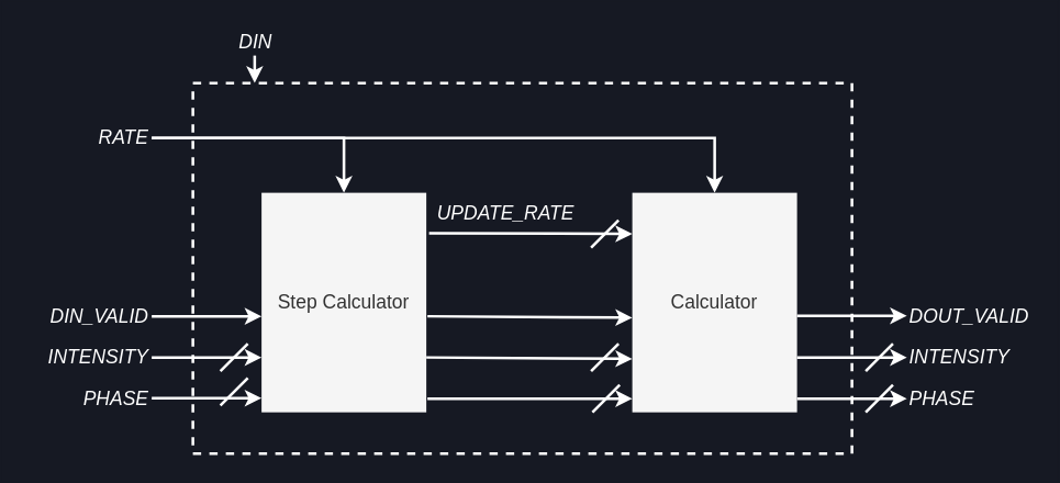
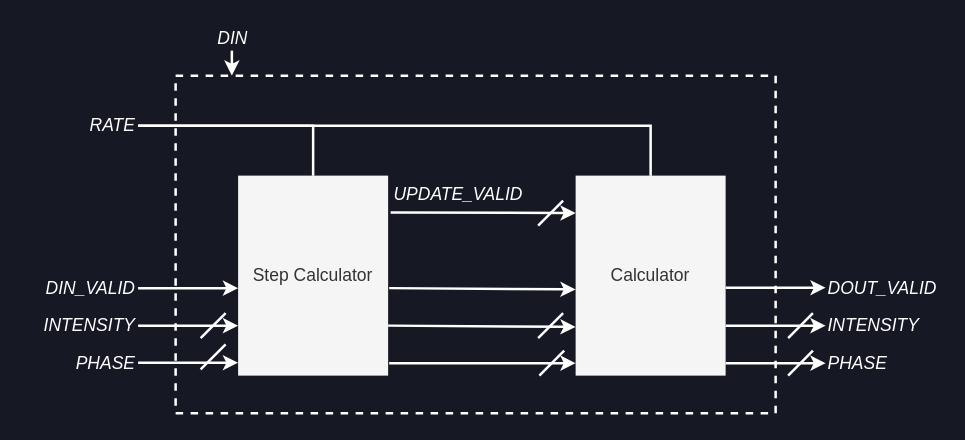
  <mxCell id="0" />
  <mxCell id="1" parent="0" />
  <mxCell id="2" value="" style="rounded=0;whiteSpace=wrap;html=1;labelBackgroundColor=none;fontSize=14;fontColor=#333333;strokeColor=#FFFFFF;strokeWidth=2;fillColor=none;dashed=1;" parent="1" vertex="1"><mxGeometry x="140" y="60" width="480" height="270" as="geometry" /></mxCell>
  <mxCell id="3" value="Step Calculator" style="rounded=0;whiteSpace=wrap;html=1;fontFamily=Helvetica;fontSize=14;fontColor=#333333;strokeColor=none;strokeWidth=3;fillColor=#f5f5f5;" parent="1" vertex="1"><mxGeometry x="190" y="140" width="120" height="160" as="geometry" /></mxCell>
  <mxCell id="4" value="Calculator" style="rounded=0;whiteSpace=wrap;html=1;fontFamily=Helvetica;fontSize=14;fontColor=#333333;strokeColor=none;strokeWidth=3;fillColor=#f5f5f5;" parent="1" vertex="1"><mxGeometry x="460" y="140" width="120" height="160" as="geometry" /></mxCell>
  <mxCell id="5" style="edgeStyle=none;rounded=0;html=1;exitX=1;exitY=0.5;exitDx=0;exitDy=0;entryX=0;entryY=0.5;entryDx=0;entryDy=0;fontColor=#333333;strokeColor=#FFFFFF;strokeWidth=2;" parent="1" edge="1"><mxGeometry relative="1" as="geometry"><mxPoint x="580" y="260" as="sourcePoint" /><mxPoint x="660" y="260" as="targetPoint" /></mxGeometry></mxCell>
  <mxCell id="6" value="&lt;i style=&quot;font-size: 14px;&quot;&gt;RATE&lt;/i&gt;" style="text;html=1;strokeColor=none;fillColor=none;align=right;verticalAlign=middle;whiteSpace=wrap;rounded=0;labelBackgroundColor=none;fontSize=14;fontColor=#FFFFFF;" parent="1" vertex="1"><mxGeometry x="20" y="80" width="90" height="40" as="geometry" /></mxCell>
  <mxCell id="7" value="&lt;i&gt;DIN_VALID&lt;/i&gt;" style="text;html=1;strokeColor=none;fillColor=none;align=right;verticalAlign=middle;whiteSpace=wrap;rounded=0;labelBackgroundColor=none;fontSize=14;fontColor=#FFFFFF;" parent="1" vertex="1"><mxGeometry x="20" y="210" width="90" height="40" as="geometry" /></mxCell>
  <mxCell id="8" value="&lt;i&gt;INTENSITY&lt;/i&gt;" style="text;html=1;strokeColor=none;fillColor=none;align=right;verticalAlign=middle;whiteSpace=wrap;rounded=0;labelBackgroundColor=none;fontSize=14;fontColor=#FFFFFF;" parent="1" vertex="1"><mxGeometry x="20" y="240" width="90" height="40" as="geometry" /></mxCell>
  <mxCell id="9" value="&lt;i&gt;PHASE&lt;/i&gt;" style="text;html=1;strokeColor=none;fillColor=none;align=right;verticalAlign=middle;whiteSpace=wrap;rounded=0;labelBackgroundColor=none;fontSize=14;fontColor=#FFFFFF;" parent="1" vertex="1"><mxGeometry x="20" y="270" width="90" height="40" as="geometry" /></mxCell>
  <mxCell id="10" style="edgeStyle=none;rounded=0;html=1;exitX=1;exitY=0.5;exitDx=0;exitDy=0;fontColor=#333333;strokeColor=#FFFFFF;strokeWidth=2;" parent="1" source="7" edge="1"><mxGeometry relative="1" as="geometry"><mxPoint x="130" y="230" as="sourcePoint" /><mxPoint x="190" y="230" as="targetPoint" /></mxGeometry></mxCell>
  <mxCell id="11" style="edgeStyle=none;rounded=0;html=1;exitX=1;exitY=0.5;exitDx=0;exitDy=0;fontColor=#333333;strokeColor=#FFFFFF;strokeWidth=2;" parent="1" edge="1"><mxGeometry relative="1" as="geometry"><mxPoint x="110" y="260" as="sourcePoint" /><mxPoint x="190" y="260" as="targetPoint" /></mxGeometry></mxCell>
  <mxCell id="12" style="edgeStyle=none;rounded=0;html=1;exitX=1;exitY=0.5;exitDx=0;exitDy=0;fontColor=#333333;strokeColor=#FFFFFF;strokeWidth=2;" parent="1" edge="1"><mxGeometry relative="1" as="geometry"><mxPoint x="110" y="289.66" as="sourcePoint" /><mxPoint x="190" y="289.66" as="targetPoint" /></mxGeometry></mxCell>
  <mxCell id="13" value="" style="endArrow=none;html=1;rounded=1;labelBackgroundColor=default;fontFamily=Helvetica;fontSize=14;fontColor=#000000;strokeColor=#FFFFFF;strokeWidth=2;shape=connector;fillColor=#f5f5f5;" parent="1" edge="1"><mxGeometry width="50" height="50" relative="1" as="geometry"><mxPoint x="160" y="270" as="sourcePoint" /><mxPoint x="180" y="250" as="targetPoint" /></mxGeometry></mxCell>
  <mxCell id="14" value="" style="endArrow=none;html=1;rounded=1;labelBackgroundColor=default;fontFamily=Helvetica;fontSize=14;fontColor=#000000;strokeColor=#FFFFFF;strokeWidth=2;shape=connector;fillColor=#f5f5f5;" parent="1" edge="1"><mxGeometry width="50" height="50" relative="1" as="geometry"><mxPoint x="160" y="295" as="sourcePoint" /><mxPoint x="180" y="275" as="targetPoint" /></mxGeometry></mxCell>
- <mxCell id="15" style="edgeStyle=none;rounded=0;html=1;exitX=1;exitY=0.5;exitDx=0;exitDy=0;fontColor=#333333;strokeColor=#FFFFFF;strokeWidth=2;entryX=0.5;entryY=0;entryDx=0;entryDy=0;" parent="1" source="6" target="3" edge="1"><mxGeometry relative="1" as="geometry"><mxPoint x="120" y="100" as="sourcePoint" /><mxPoint x="450" y="100" as="targetPoint" /><Array as="points"><mxPoint x="250" y="100" /></Array></mxGeometry></mxCell>
+ <mxCell id="15" style="edgeStyle=none;rounded=0;html=1;exitX=1;exitY=0.5;exitDx=0;exitDy=0;fontColor=#333333;strokeColor=#FFFFFF;strokeWidth=2;entryX=0.5;entryY=0;entryDx=0;entryDy=0;endArrow=none;" parent="1" source="6" target="3" edge="1"><mxGeometry relative="1" as="geometry"><mxPoint x="120" y="100" as="sourcePoint" /><mxPoint x="450" y="100" as="targetPoint" /><Array as="points"><mxPoint x="250" y="100" /></Array></mxGeometry></mxCell>
  <mxCell id="16" value="&lt;i style=&quot;font-size: 14px;&quot;&gt;DIN&lt;/i&gt;" style="text;html=1;strokeColor=none;fillColor=none;align=right;verticalAlign=middle;whiteSpace=wrap;rounded=0;labelBackgroundColor=none;fontSize=14;fontColor=#FFFFFF;" parent="1" vertex="1"><mxGeometry x="170" y="20" width="30" height="20" as="geometry" /></mxCell>
  <mxCell id="17" style="edgeStyle=none;rounded=0;html=1;exitX=0.5;exitY=1;exitDx=0;exitDy=0;fontColor=#333333;strokeColor=#FFFFFF;strokeWidth=2;" parent="1" source="16" edge="1"><mxGeometry relative="1" as="geometry"><mxPoint x="100" y="170" as="sourcePoint" /><mxPoint x="185" y="60" as="targetPoint" /></mxGeometry></mxCell>
  <mxCell id="18" style="edgeStyle=none;rounded=0;html=1;exitX=1;exitY=0.5;exitDx=0;exitDy=0;fontColor=#333333;strokeColor=#FFFFFF;strokeWidth=2;" edge="1" parent="1"><mxGeometry relative="1" as="geometry"><mxPoint x="310.84" y="290" as="sourcePoint" /><mxPoint x="460" y="290" as="targetPoint" /></mxGeometry></mxCell>
  <mxCell id="19" value="" style="endArrow=none;html=1;rounded=1;labelBackgroundColor=default;fontFamily=Helvetica;fontSize=14;fontColor=#000000;strokeColor=#FFFFFF;strokeWidth=2;shape=connector;fillColor=#f5f5f5;" edge="1" parent="1"><mxGeometry width="50" height="50" relative="1" as="geometry"><mxPoint x="431" y="300" as="sourcePoint" /><mxPoint x="450.84" y="280" as="targetPoint" /></mxGeometry></mxCell>
  <mxCell id="20" style="edgeStyle=none;rounded=0;html=1;exitX=1;exitY=0.5;exitDx=0;exitDy=0;fontColor=#333333;strokeColor=#FFFFFF;strokeWidth=2;" edge="1" parent="1"><mxGeometry relative="1" as="geometry"><mxPoint x="310" y="260" as="sourcePoint" /><mxPoint x="460" y="261" as="targetPoint" /></mxGeometry></mxCell>
  <mxCell id="21" value="" style="endArrow=none;html=1;rounded=1;labelBackgroundColor=default;fontFamily=Helvetica;fontSize=14;fontColor=#000000;strokeColor=#FFFFFF;strokeWidth=2;shape=connector;fillColor=#f5f5f5;" edge="1" parent="1"><mxGeometry width="50" height="50" relative="1" as="geometry"><mxPoint x="430" y="270" as="sourcePoint" /><mxPoint x="450" y="250" as="targetPoint" /></mxGeometry></mxCell>
  <mxCell id="22" style="edgeStyle=none;rounded=0;html=1;exitX=1;exitY=0.5;exitDx=0;exitDy=0;fontColor=#333333;strokeColor=#FFFFFF;strokeWidth=2;" edge="1" parent="1"><mxGeometry relative="1" as="geometry"><mxPoint x="310.84" y="230" as="sourcePoint" /><mxPoint x="460" y="231" as="targetPoint" /></mxGeometry></mxCell>
  <mxCell id="23" style="edgeStyle=none;rounded=0;html=1;exitX=1;exitY=0.5;exitDx=0;exitDy=0;fontColor=#333333;strokeColor=#FFFFFF;strokeWidth=2;" edge="1" parent="1"><mxGeometry relative="1" as="geometry"><mxPoint x="312" y="169.41" as="sourcePoint" /><mxPoint x="460" y="170" as="targetPoint" /></mxGeometry></mxCell>
- <mxCell id="24" value="&lt;i&gt;UPDATE_RATE&lt;/i&gt;" style="text;html=1;strokeColor=none;fillColor=none;align=right;verticalAlign=middle;whiteSpace=wrap;rounded=0;labelBackgroundColor=none;fontSize=14;fontColor=#FFFFFF;" vertex="1" parent="1"><mxGeometry x="310" y="140" width="110" height="30" as="geometry" /></mxCell>
- <mxCell id="25" style="edgeStyle=none;rounded=0;html=1;exitX=1;exitY=0.5;exitDx=0;exitDy=0;fontColor=#333333;strokeColor=#FFFFFF;strokeWidth=2;entryX=0.5;entryY=0;entryDx=0;entryDy=0;" edge="1" parent="1" source="6" target="4"><mxGeometry relative="1" as="geometry"><mxPoint x="110" y="40" as="sourcePoint" /><mxPoint x="250" y="140" as="targetPoint" /><Array as="points"><mxPoint x="520" y="100" /></Array></mxGeometry></mxCell>
+ <mxCell id="24" value="&lt;i&gt;UPDATE_VALID&lt;/i&gt;" style="text;html=1;strokeColor=none;fillColor=none;align=right;verticalAlign=middle;whiteSpace=wrap;rounded=0;labelBackgroundColor=none;fontSize=14;fontColor=#FFFFFF;" vertex="1" parent="1"><mxGeometry x="310" y="140" width="110" height="30" as="geometry" /></mxCell>
+ <mxCell id="25" style="edgeStyle=none;rounded=0;html=1;exitX=1;exitY=0.5;exitDx=0;exitDy=0;fontColor=#333333;strokeColor=#FFFFFF;strokeWidth=2;entryX=0.5;entryY=0;entryDx=0;entryDy=0;endArrow=none;" edge="1" parent="1" source="6" target="4"><mxGeometry relative="1" as="geometry"><mxPoint x="110" y="40" as="sourcePoint" /><mxPoint x="250" y="140" as="targetPoint" /><Array as="points"><mxPoint x="520" y="100" /></Array></mxGeometry></mxCell>
  <mxCell id="26" value="&lt;i&gt;INTENSITY&lt;/i&gt;" style="text;html=1;strokeColor=none;fillColor=none;align=left;verticalAlign=middle;whiteSpace=wrap;rounded=0;labelBackgroundColor=none;fontSize=14;fontColor=#FFFFFF;" vertex="1" parent="1"><mxGeometry x="660" y="240" width="90" height="40" as="geometry" /></mxCell>
  <mxCell id="27" style="edgeStyle=none;rounded=0;html=1;exitX=1;exitY=0.5;exitDx=0;exitDy=0;entryX=0;entryY=0.5;entryDx=0;entryDy=0;fontColor=#333333;strokeColor=#FFFFFF;strokeWidth=2;" edge="1" parent="1"><mxGeometry relative="1" as="geometry"><mxPoint x="580" y="290" as="sourcePoint" /><mxPoint x="660" y="290" as="targetPoint" /></mxGeometry></mxCell>
  <mxCell id="28" value="&lt;i&gt;PHASE&lt;/i&gt;" style="text;html=1;strokeColor=none;fillColor=none;align=left;verticalAlign=middle;whiteSpace=wrap;rounded=0;labelBackgroundColor=none;fontSize=14;fontColor=#FFFFFF;" vertex="1" parent="1"><mxGeometry x="660" y="270" width="90" height="40" as="geometry" /></mxCell>
  <mxCell id="29" value="&lt;i&gt;DOUT_VALID&lt;/i&gt;" style="text;html=1;strokeColor=none;fillColor=none;align=left;verticalAlign=middle;whiteSpace=wrap;rounded=0;labelBackgroundColor=none;fontSize=14;fontColor=#FFFFFF;" vertex="1" parent="1"><mxGeometry x="660" y="210" width="90" height="40" as="geometry" /></mxCell>
  <mxCell id="30" style="edgeStyle=none;rounded=0;html=1;exitX=1;exitY=0.5;exitDx=0;exitDy=0;entryX=0;entryY=0.5;entryDx=0;entryDy=0;fontColor=#333333;strokeColor=#FFFFFF;strokeWidth=2;" edge="1" parent="1"><mxGeometry relative="1" as="geometry"><mxPoint x="580" y="229.66" as="sourcePoint" /><mxPoint x="660" y="229.66" as="targetPoint" /></mxGeometry></mxCell>
  <mxCell id="31" value="" style="endArrow=none;html=1;rounded=1;labelBackgroundColor=default;fontFamily=Helvetica;fontSize=14;fontColor=#000000;strokeColor=#FFFFFF;strokeWidth=2;shape=connector;fillColor=#f5f5f5;" edge="1" parent="1"><mxGeometry width="50" height="50" relative="1" as="geometry"><mxPoint x="630" y="300" as="sourcePoint" /><mxPoint x="649.84" y="280" as="targetPoint" /></mxGeometry></mxCell>
  <mxCell id="32" value="" style="endArrow=none;html=1;rounded=1;labelBackgroundColor=default;fontFamily=Helvetica;fontSize=14;fontColor=#000000;strokeColor=#FFFFFF;strokeWidth=2;shape=connector;fillColor=#f5f5f5;" edge="1" parent="1"><mxGeometry width="50" height="50" relative="1" as="geometry"><mxPoint x="630" y="270" as="sourcePoint" /><mxPoint x="649.84" y="250" as="targetPoint" /></mxGeometry></mxCell>
  <mxCell id="33" value="" style="endArrow=none;html=1;rounded=1;labelBackgroundColor=default;fontFamily=Helvetica;fontSize=14;fontColor=#000000;strokeColor=#FFFFFF;strokeWidth=2;shape=connector;fillColor=#f5f5f5;" edge="1" parent="1"><mxGeometry width="50" height="50" relative="1" as="geometry"><mxPoint x="430" y="180" as="sourcePoint" /><mxPoint x="450" y="160" as="targetPoint" /></mxGeometry></mxCell>
